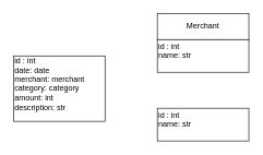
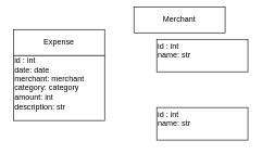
  <mxCell id="0" />
  <mxCell id="1" parent="0" />
+ <mxCell id="2" value="Expense" style="whiteSpace=wrap;html=1;" vertex="1" parent="1"><mxGeometry x="20" y="45" width="140" height="40" as="geometry" /></mxCell>
  <mxCell id="3" value="&lt;div&gt;&lt;span&gt;id : int&lt;/span&gt;&lt;/div&gt;&lt;div&gt;&lt;span&gt;date: date&lt;/span&gt;&lt;/div&gt;&lt;div&gt;&lt;span&gt;merchant: merchant&lt;/span&gt;&lt;/div&gt;&lt;div&gt;&lt;span&gt;category: category&lt;/span&gt;&lt;/div&gt;&lt;div&gt;&lt;span&gt;amount: int&lt;/span&gt;&lt;/div&gt;&lt;div&gt;&lt;span&gt;description: str&lt;/span&gt;&lt;/div&gt;&lt;div&gt;&lt;span&gt;&lt;br&gt;&lt;/span&gt;&lt;/div&gt;" style="whiteSpace=wrap;html=1;align=left;" vertex="1" parent="1"><mxGeometry x="20" y="85" width="140" height="100" as="geometry" /></mxCell>
- <mxCell id="4" value="Merchant" style="whiteSpace=wrap;html=1;" vertex="1" parent="1"><mxGeometry x="240" y="20" width="140" height="40" as="geometry" /></mxCell>
+ <mxCell id="4" value="Merchant" style="whiteSpace=wrap;html=1;" vertex="1" parent="1"><mxGeometry x="205" y="10" width="140" height="40" as="geometry" /></mxCell>
  <mxCell id="5" value="&lt;div&gt;&lt;span&gt;id : int&lt;/span&gt;&lt;/div&gt;&lt;div&gt;name: str&lt;/div&gt;&lt;div&gt;&lt;span&gt;&lt;br&gt;&lt;/span&gt;&lt;/div&gt;" style="whiteSpace=wrap;html=1;align=left;" vertex="1" parent="1"><mxGeometry x="240" y="60" width="140" height="50" as="geometry" /></mxCell>
  <mxCell id="6" value="&lt;div&gt;&lt;span&gt;id : int&lt;/span&gt;&lt;/div&gt;&lt;div&gt;name: str&lt;/div&gt;&lt;div&gt;&lt;span&gt;&lt;br&gt;&lt;/span&gt;&lt;/div&gt;" style="whiteSpace=wrap;html=1;align=left;" vertex="1" parent="1"><mxGeometry x="240" y="165" width="140" height="50" as="geometry" /></mxCell>
